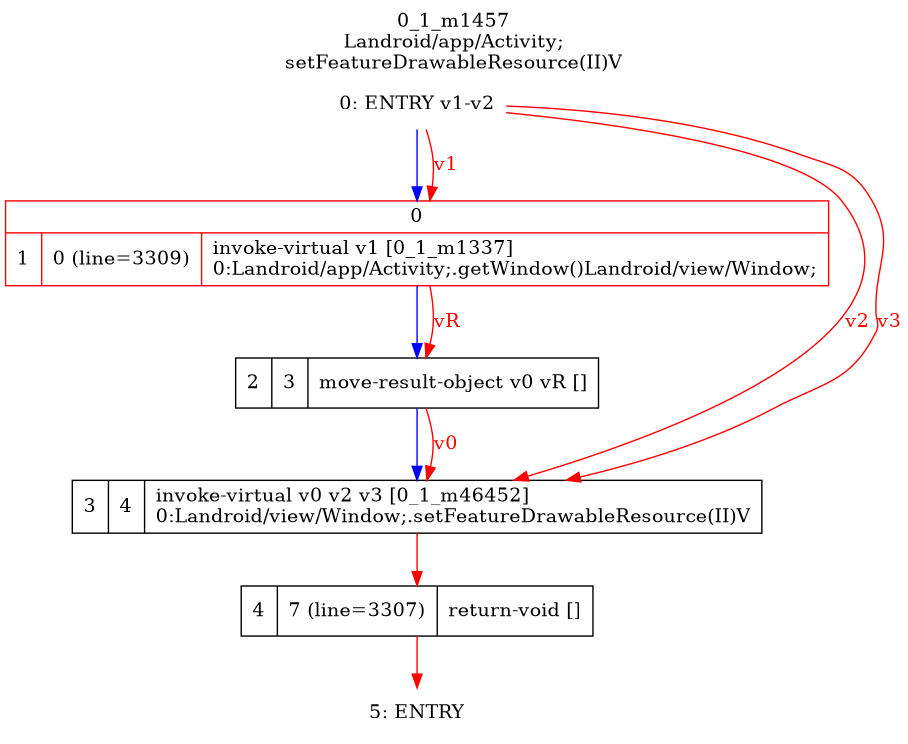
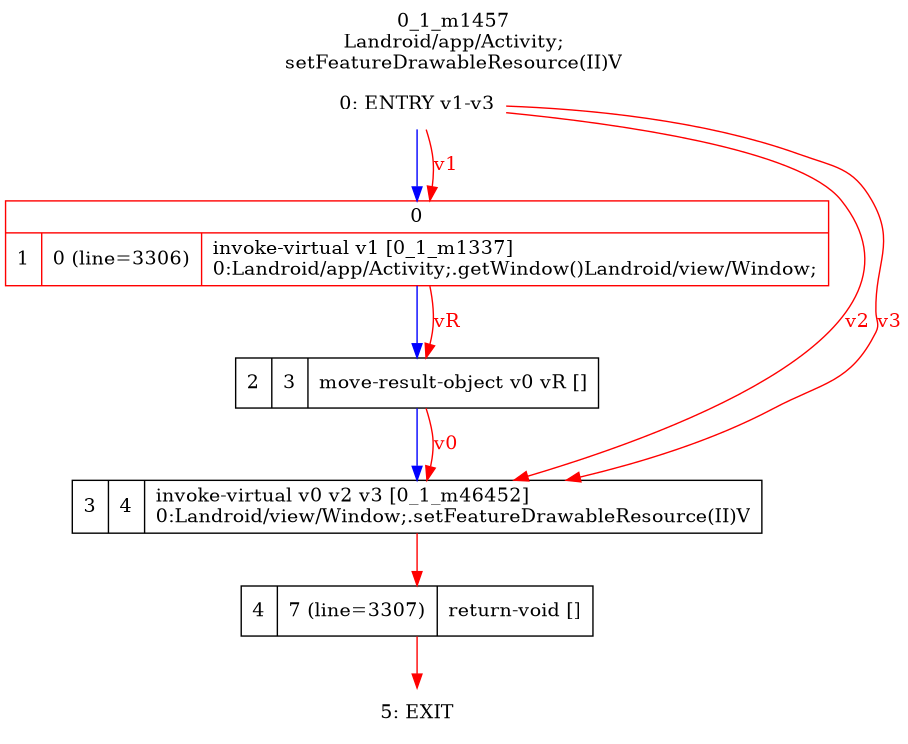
  digraph {
    label="0_1_m1457\nLandroid/app/Activity;\nsetFeatureDrawableResource(II)V"
    labelloc=t
    rankdir=UD
    node [shape=record]
    edge [color=red fontcolor=blue]
-   n1 [label="0: ENTRY v1-v2" shape=plaintext]
-   n2 [color=red label="{0|{1|0 (line=3309)|invoke-virtual v1 [0_1_m1337]\l0:Landroid/app/Activity;.getWindow()Landroid/view/Window;\l}}"]
+   n1 [label="0: ENTRY v1-v3" shape=plaintext]
+   n2 [color=red label="{0|{1|0 (line=3306)|invoke-virtual v1 [0_1_m1337]\l0:Landroid/app/Activity;.getWindow()Landroid/view/Window;\l}}"]
    n3 [label="3|4|invoke-virtual v0 v2 v3 [0_1_m46452]\l0:Landroid/view/Window;.setFeatureDrawableResource(II)V\l"]
    n4 [label="2|3|move-result-object v0 vR []\l"]
    n5 [label="4|7 (line=3307)|return-void []\l"]
-   n6 [label="5: ENTRY" shape=plaintext]
+   n6 [label="5: EXIT" shape=plaintext]
    n1 -> n2 [color=blue weight=100]
    n1 -> n2 [fontcolor=red label=v1]
    n1 -> n3 [fontcolor=red label=v2]
    n1 -> n3 [fontcolor=red label=v3]
    n2 -> n4 [color=blue weight=100]
    n2 -> n4 [fontcolor=red label=vR]
    n3 -> n5 [weight=100]
    n4 -> n3 [color=blue weight=100]
    n4 -> n3 [fontcolor=red label=v0]
    n5 -> n6 [weight=100]
  }
